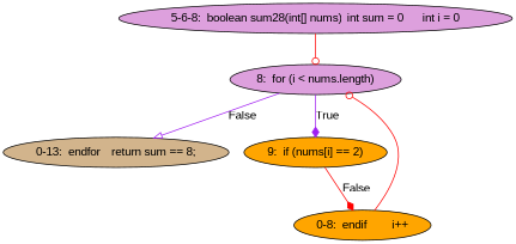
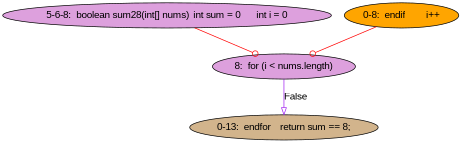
  digraph {
    fontname="Liberation Sans"
    node [fillcolor=plum fontname="Liberation Sans" style=filled]
    edge [arrowhead=odot color=red fontname="Liberation Sans"]
    n1 [label="5-6-8:  boolean sum28(int[] nums)	int sum = 0	int i = 0"]
    n2 [label="8:  for (i < nums.length)"]
    n3 [fillcolor=tan label="0-13:  endfor	return sum == 8;"]
-   n4 [fillcolor=orange label="9:  if (nums[i] == 2)"]
    n5 [fillcolor=orange label="0-8:  endif	i++"]
    n1 -> n2
    n2 -> n3 [arrowhead=onormal color=purple label=False]
-   n2 -> n4 [arrowhead=diamond color=purple label=True]
-   n4 -> n5 [arrowhead=diamond label=False]
    n5 -> n2
  }
